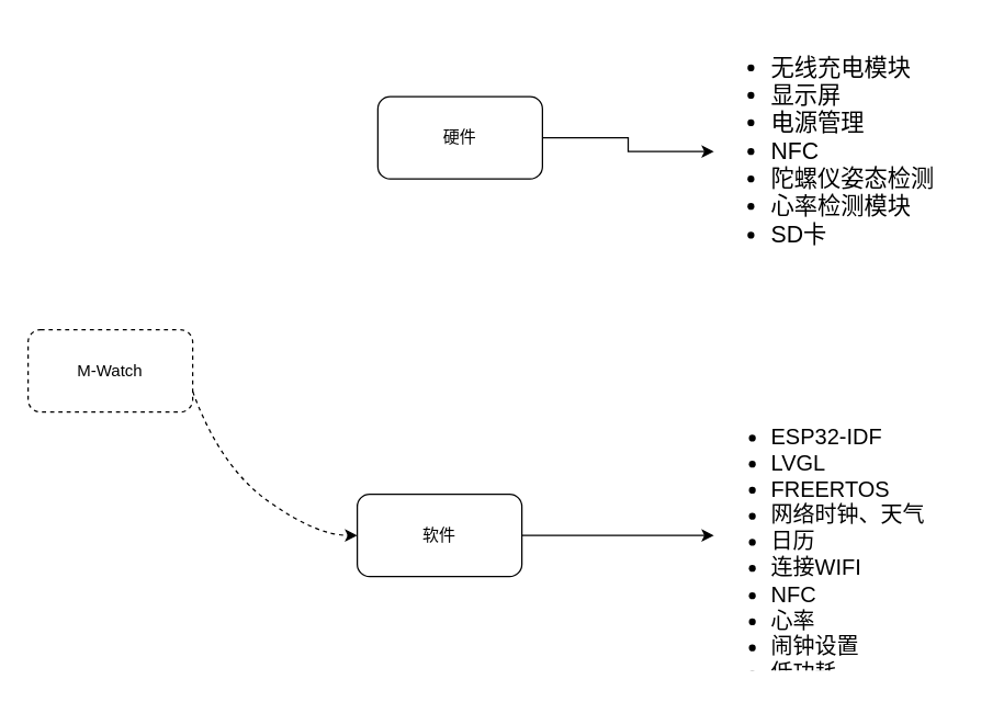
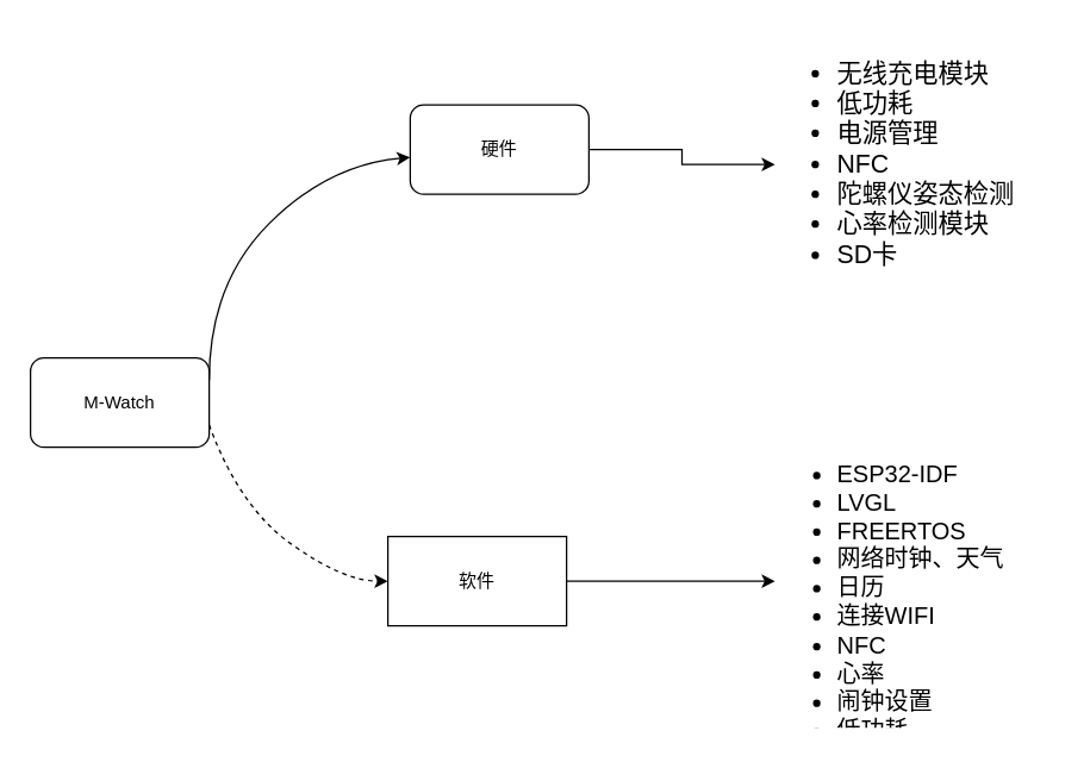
  <mxCell id="0" />
  <mxCell id="1" parent="0" />
- <mxCell id="2" value="M-Watch" style="rounded=1;whiteSpace=wrap;html=1;dashed=1;" parent="1" vertex="1"><mxGeometry x="20" y="240" width="120" height="60" as="geometry" /></mxCell>
+ <mxCell id="2" value="M-Watch" style="rounded=1;whiteSpace=wrap;html=1;" parent="1" vertex="1"><mxGeometry x="20" y="240" width="120" height="60" as="geometry" /></mxCell>
+ <mxCell id="3" value="" style="curved=1;endArrow=classic;html=1;exitX=1;exitY=0.25;exitDx=0;exitDy=0;" parent="1" source="2" target="6" edge="1"><mxGeometry width="50" height="50" relative="1" as="geometry"><mxPoint x="440" y="260" as="sourcePoint" /><mxPoint x="320" y="110" as="targetPoint" /><Array as="points"><mxPoint x="140" y="190" /><mxPoint x="220" y="110" /></Array></mxGeometry></mxCell>
  <mxCell id="4" value="" style="curved=1;endArrow=classic;html=1;exitX=1;exitY=0.75;exitDx=0;exitDy=0;dashed=1;" parent="1" source="2" target="8" edge="1"><mxGeometry width="50" height="50" relative="1" as="geometry"><mxPoint x="140" y="455" as="sourcePoint" /><mxPoint x="320" y="390" as="targetPoint" /><Array as="points"><mxPoint x="160" y="340" /><mxPoint x="230" y="390" /></Array></mxGeometry></mxCell>
  <mxCell id="5" style="edgeStyle=orthogonalEdgeStyle;rounded=0;orthogonalLoop=1;jettySize=auto;html=1;" parent="1" source="6" target="9" edge="1"><mxGeometry relative="1" as="geometry" /></mxCell>
  <mxCell id="6" value="硬件" style="rounded=1;whiteSpace=wrap;html=1;" parent="1" vertex="1"><mxGeometry x="275" y="70" width="120" height="60" as="geometry" /></mxCell>
  <mxCell id="7" style="edgeStyle=orthogonalEdgeStyle;rounded=0;orthogonalLoop=1;jettySize=auto;html=1;entryX=0;entryY=0.5;entryDx=0;entryDy=0;" parent="1" source="8" target="10" edge="1"><mxGeometry relative="1" as="geometry" /></mxCell>
- <mxCell id="8" value="软件" style="rounded=1;whiteSpace=wrap;html=1;" parent="1" vertex="1"><mxGeometry x="260" y="360" width="120" height="60" as="geometry" /></mxCell>
- <mxCell id="9" value="&lt;ul style=&quot;font-size: 17px&quot;&gt;&lt;li&gt;无线充电模块&lt;/li&gt;&lt;li&gt;显示屏&lt;/li&gt;&lt;li&gt;电源管理&lt;/li&gt;&lt;li&gt;NFC&lt;/li&gt;&lt;li&gt;陀螺仪姿态检测&lt;/li&gt;&lt;li&gt;心率检测模块&lt;/li&gt;&lt;li&gt;SD卡&lt;/li&gt;&lt;/ul&gt;" style="text;strokeColor=none;fillColor=none;html=1;whiteSpace=wrap;verticalAlign=middle;overflow=hidden;labelBackgroundColor=none;" parent="1" vertex="1"><mxGeometry x="520" y="20" width="170" height="180" as="geometry" /></mxCell>
+ <mxCell id="8" value="软件" style="whiteSpace=wrap;html=1;rounded=0;" parent="1" vertex="1"><mxGeometry x="260" y="360" width="120" height="60" as="geometry" /></mxCell>
+ <mxCell id="9" value="&lt;ul style=&quot;font-size: 17px&quot;&gt;&lt;li&gt;无线充电模块&lt;/li&gt;&lt;li&gt;低功耗&lt;/li&gt;&lt;li&gt;电源管理&lt;/li&gt;&lt;li&gt;NFC&lt;/li&gt;&lt;li&gt;陀螺仪姿态检测&lt;/li&gt;&lt;li&gt;心率检测模块&lt;/li&gt;&lt;li&gt;SD卡&lt;/li&gt;&lt;/ul&gt;" style="text;strokeColor=none;fillColor=none;html=1;whiteSpace=wrap;verticalAlign=middle;overflow=hidden;labelBackgroundColor=none;" parent="1" vertex="1"><mxGeometry x="520" y="20" width="170" height="180" as="geometry" /></mxCell>
  <mxCell id="10" value="&lt;ul style=&quot;font-size: 16px&quot;&gt;&lt;li&gt;ESP32-IDF&lt;/li&gt;&lt;li&gt;LVGL&lt;/li&gt;&lt;li&gt;FREERTOS&lt;/li&gt;&lt;li&gt;网络时钟、天气&lt;/li&gt;&lt;li&gt;日历&lt;/li&gt;&lt;li&gt;连接WIFI&lt;/li&gt;&lt;li&gt;NFC&lt;/li&gt;&lt;li&gt;心率&lt;/li&gt;&lt;li&gt;闹钟设置&lt;/li&gt;&lt;li&gt;低功耗&lt;/li&gt;&lt;/ul&gt;" style="text;strokeColor=none;fillColor=none;html=1;whiteSpace=wrap;verticalAlign=middle;overflow=hidden;" parent="1" vertex="1"><mxGeometry x="520" y="290" width="190" height="200" as="geometry" /></mxCell>
